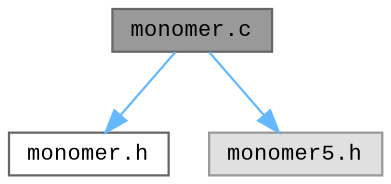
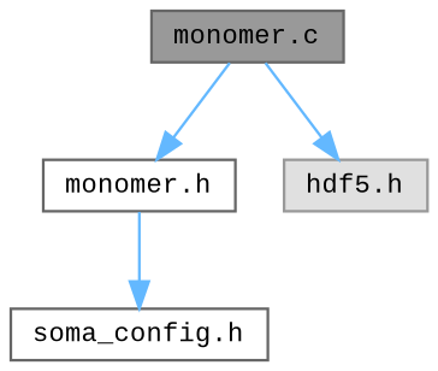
  digraph {
    fontname="Liberation Mono"
    node [color=grey40 fillcolor=white fontname="Liberation Mono" fontsize=10 shape=box style=filled]
    edge [color=steelblue1 fontname="Liberation Mono" fontsize=10 labelfontname=Helvetica labelfontsize=10 style=solid]
    n1 [color=gray40 fillcolor=grey60 fontcolor=black height=0.2 label="monomer.c" width=0.4]
    n2 [height=0.2 label="monomer.h" width=0.4]
-   n3 [color=grey60 fillcolor="#E0E0E0" height=0.2 label="monomer5.h" width=0.4]
+   n3 [color=grey60 fillcolor="#E0E0E0" height=0.2 label="hdf5.h" width=0.4]
+   n4 [height=0.2 label="soma_config.h" width=0.4]
    n1 -> n2
    n1 -> n3
+   n2 -> n4
  }
